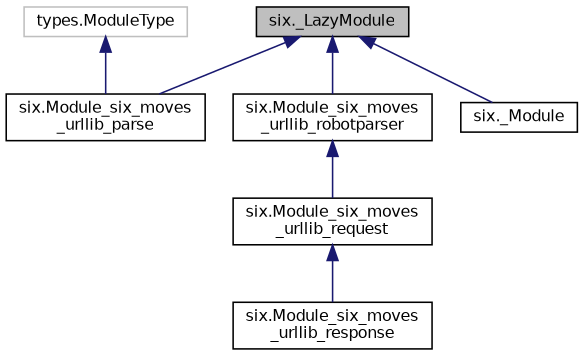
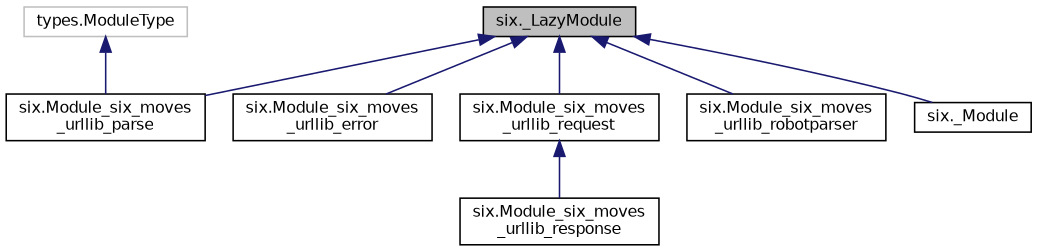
  digraph {
    rankdir=TB
    node [color=black fillcolor=white fontname=Helvetica fontsize=10 shape=record style=filled]
    edge [color=midnightblue dir=back fontname=Helvetica fontsize=10 labelfontname=Helvetica labelfontsize=10 style=solid]
    n1 [fillcolor=grey75 fontcolor=black height=0.2 label="six._LazyModule" width=0.4]
+   n2 [height=0.2 label="six.Module_six_moves\l_urllib_error" width=0.4]
    n3 [height=0.2 label="six.Module_six_moves\l_urllib_parse" width=0.4]
    n4 [height=0.2 label="six.Module_six_moves\l_urllib_request" width=0.4]
    n5 [height=0.2 label="six.Module_six_moves\l_urllib_robotparser" width=0.4]
    n6 [height=0.2 label="six._Module" width=0.4]
    n7 [height=0.2 label="six.Module_six_moves\l_urllib_response" width=0.4]
    n8 [color=grey75 height=0.2 label="types.ModuleType" width=0.4]
+   n1 -> n2
    n1 -> n3
-   n5 -> n4
+   n1 -> n4
    n1 -> n5
    n1 -> n6
    n4 -> n7
    n8 -> n3
  }
